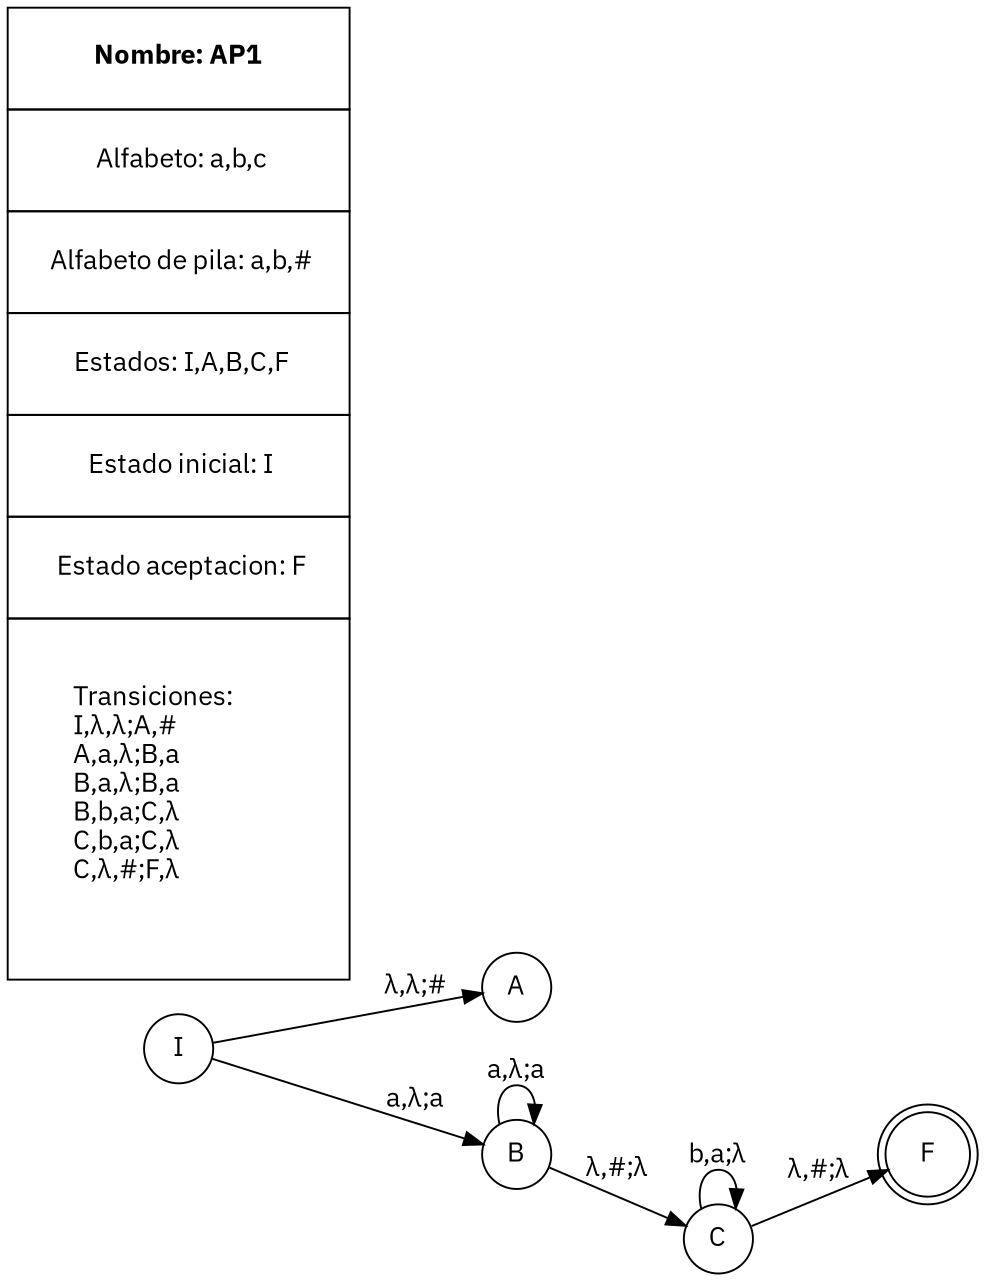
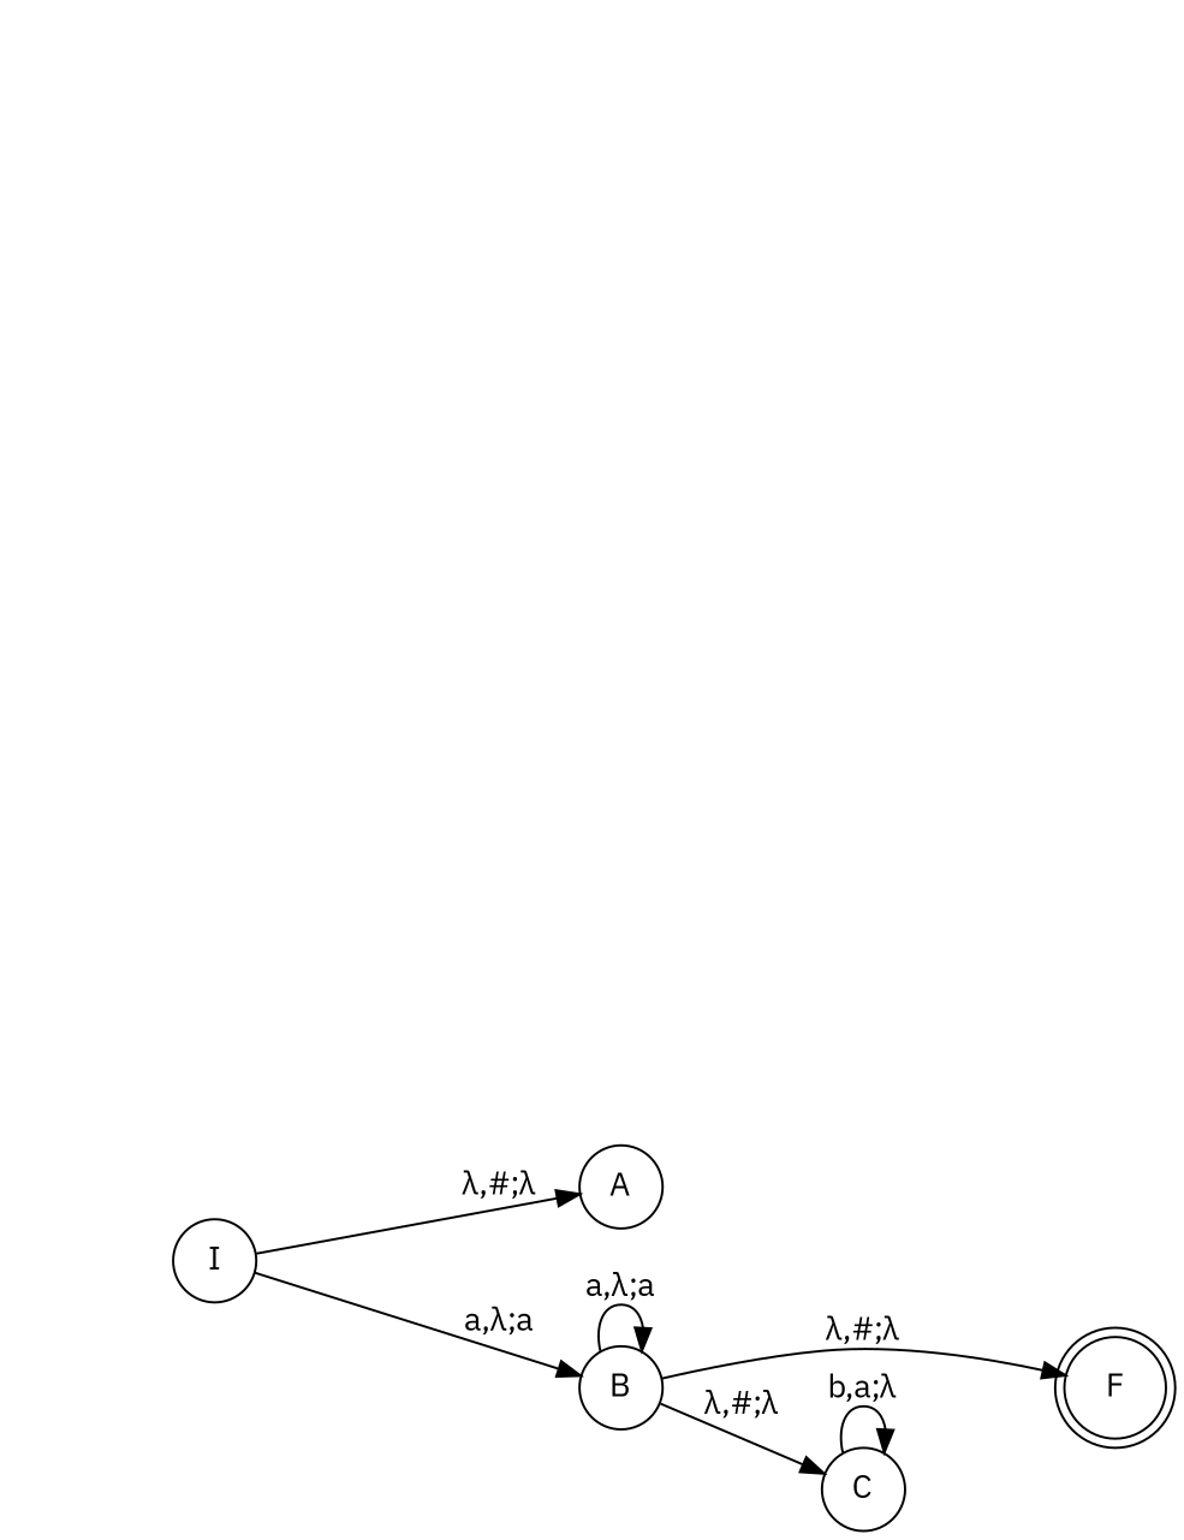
  digraph {
    fontname="IBM Plex Sans"
    rankdir=LR
    node [fontname="IBM Plex Sans" shape=circle]
    edge [fontname="IBM Plex Sans"]
    F [shape=doublecircle]
    I
    A
    B
    C
-   n6 [fillcolor="#ff880022" label=<<table border="0" cellborder="1" cellspacing="0" cellpadding="18">             <tr> <td> <b>Nombre: AP1</b> </td> </tr>             <tr> <td> Alfabeto: a,b,c</td> </tr>            <tr> <td> Alfabeto de pila: a,b,#</td> </tr>            <tr> <td> Estados: I,A,B,C,F</td> </tr>             <tr> <td> Estado inicial: I</td> </tr>             <tr> <td> Estado aceptacion: F</td> </tr>             <tr> <td align="left">             <br align="left"/>     Transiciones:<br align="left"/>     I,λ,λ;A,# <br align="left"/>     A,a,λ;B,a <br align="left"/>     B,a,λ;B,a <br align="left"/>     B,b,a;C,λ <br align="left"/>     C,b,a;C,λ <br align="left"/>     C,λ,#;F,λ <br align="left"/>            <br align="left"/>            </td> </tr>            </table>> shape=plain]
-   I -> A [label="λ,λ;#"]
+   I -> A [label="λ,#;λ"]
    I -> B [label="a,λ;a"]
    B -> B [label="a,λ;a"]
    B -> C [label="λ,#;λ"]
-   C -> F [label="λ,#;λ"]
+   B -> F [label="λ,#;λ"]
    C -> C [label="b,a;λ"]
  }
